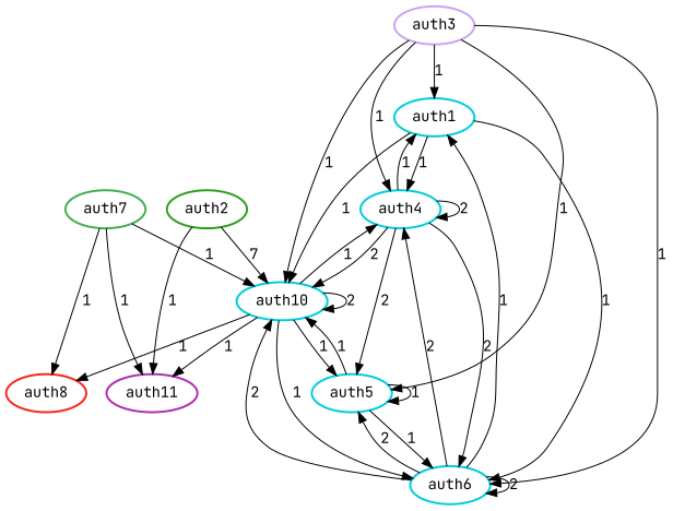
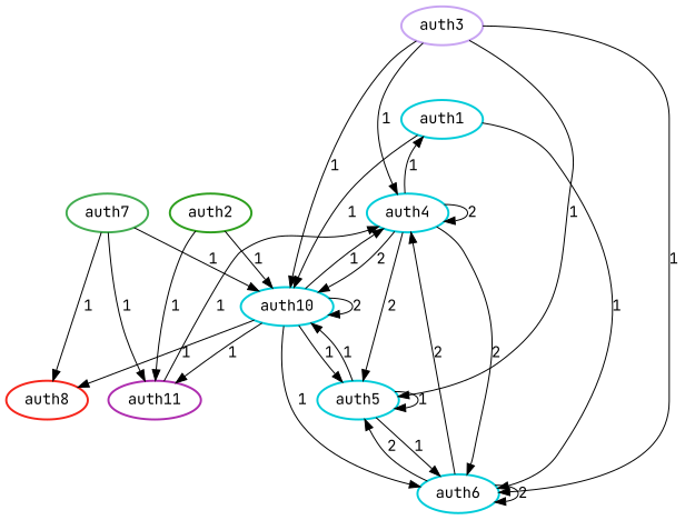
  digraph {
    fontname="JetBrains Mono"
    node [color="#00CCD9" fontname="JetBrains Mono" penwidth=2]
    edge [fontname="JetBrains Mono"]
    auth1
    auth4
    auth5
    auth6
    auth10
    auth2 [color="#2E9F1E"]
    auth8 [color="#F6251B"]
    auth11 [color="#AE2DAF"]
    auth3 [color="#C8A4F2"]
    auth7 [color="#43AD51"]
    subgraph sub_1 {
      auth1
      auth4
      auth5
      auth6
      auth10
      auth2
      auth8
      auth11
      auth3
      auth7
    }
-   auth1 -> auth4 [label=1]
+   auth11 -> auth4 [label=1]
    auth1 -> auth6 [label=1]
    auth1 -> auth10 [label=1]
    auth4 -> auth1 [label=1]
    auth4 -> auth4 [label=2]
    auth4 -> auth5 [label=2]
    auth4 -> auth6 [label=2]
    auth4 -> auth10 [label=2]
    auth5 -> auth5 [label=1]
    auth5 -> auth6 [label=1]
    auth5 -> auth10 [label=1]
-   auth6 -> auth1 [label=1]
    auth6 -> auth4 [label=2]
    auth6 -> auth5 [label=2]
    auth6 -> auth6 [label=2]
-   auth6 -> auth10 [label=2]
    auth10 -> auth4 [label=1]
    auth10 -> auth5 [label=1]
    auth10 -> auth6 [label=1]
    auth10 -> auth10 [label=2]
    auth10 -> auth8 [label=1]
    auth10 -> auth11 [label=1]
-   auth2 -> auth10 [label=7]
+   auth2 -> auth10 [label=1]
    auth2 -> auth11 [label=1]
-   auth3 -> auth1 [label=1]
    auth3 -> auth4 [label=1]
    auth3 -> auth5 [label=1]
    auth3 -> auth6 [label=1]
    auth3 -> auth10 [label=1]
    auth7 -> auth10 [label=1]
    auth7 -> auth8 [label=1]
    auth7 -> auth11 [label=1]
  }
